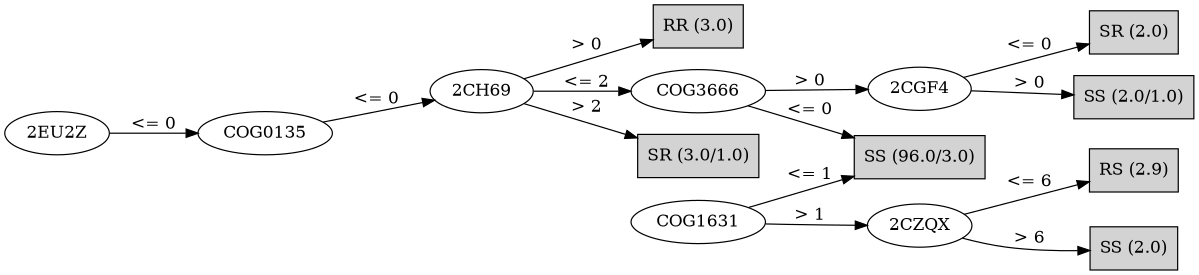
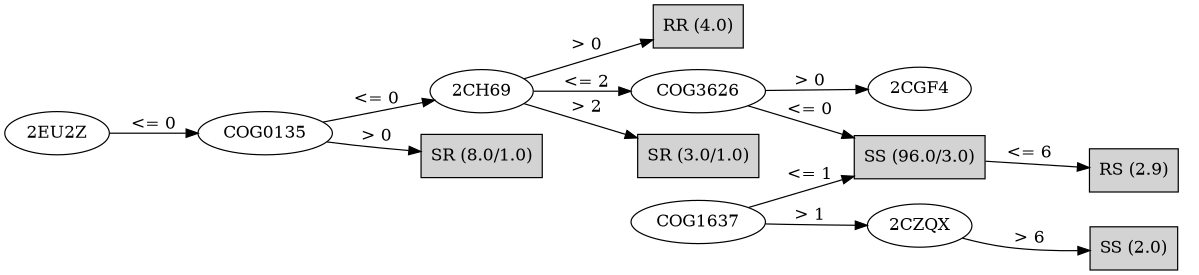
  digraph {
    rankdir=LR
    node [shape=box style=filled]
    n1 [label="2EU2Z" shape="" style=""]
    n2 [label=COG0135 shape="" style=""]
    n3 [label="2CH69" shape="" style=""]
-   n5 [label="RR (3.0)"]
-   n6 [label=COG3666 shape="" style=""]
+   n4 [label="SR (8.0/1.0)"]
+   n5 [label="RR (4.0)"]
+   n6 [label=COG3626 shape="" style=""]
    n7 [label="SR (3.0/1.0)"]
    n8 [label="2CGF4" shape="" style=""]
    n9 [label="SS (96.0/3.0)"]
-   n10 [label=COG1631 shape="" style=""]
+   n10 [label=COG1637 shape="" style=""]
    n11 [label="2CZQX" shape="" style=""]
-   n12 [label="SR (2.0)"]
-   n13 [label="SS (2.0/1.0)"]
    n14 [label="RS (2.9)"]
    n15 [label="SS (2.0)"]
    n1 -> n2 [label="<= 0"]
    n2 -> n3 [label="<= 0"]
+   n2 -> n4 [label="> 0"]
    n3 -> n5 [label="> 0"]
    n3 -> n6 [label="<= 2"]
    n3 -> n7 [label="> 2"]
    n6 -> n8 [label="> 0"]
    n6 -> n9 [label="<= 0"]
-   n8 -> n12 [label="<= 0"]
-   n8 -> n13 [label="> 0"]
    n10 -> n9 [label="<= 1"]
    n10 -> n11 [label="> 1"]
-   n11 -> n14 [label="<= 6"]
+   n9 -> n14 [label="<= 6"]
    n11 -> n15 [label="> 6"]
  }
